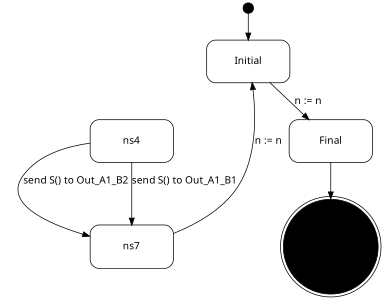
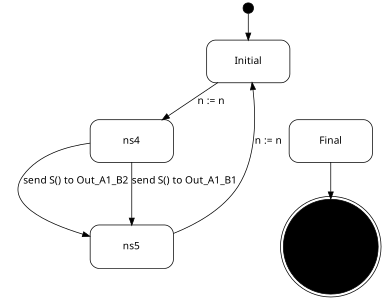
  digraph {
    compound=true
    fontname="Noto Sans"
    rank=LR
    node [fontname="Noto Sans" shape=Mrecord]
    edge [fontname="Noto Sans"]
    Initial_extra [height=0.2 shape=point]
    Initial [height=0.8 width=1.6]
    ns4 [height=0.8 width=1.6]
-   ns5 [height=0.8 width=1.6 label=ns7]
+   ns5 [height=0.8 width=1.6]
    n5 [color=black height=0.8 label=Final style=solid width=1.6]
    Final_extra [color=black height=0.2 shape=doublecircle style=filled width=0.2]
    Initial_extra -> Initial
-   Initial -> n5 [label="n := n"]
+   Initial -> ns4 [label="n := n"]
    ns4 -> ns5 [label="send S() to Out_A1_B1"]
    ns4 -> ns5 [label="send S() to Out_A1_B2"]
    ns5 -> Initial [label="n := n"]
    n5 -> Final_extra
  }
